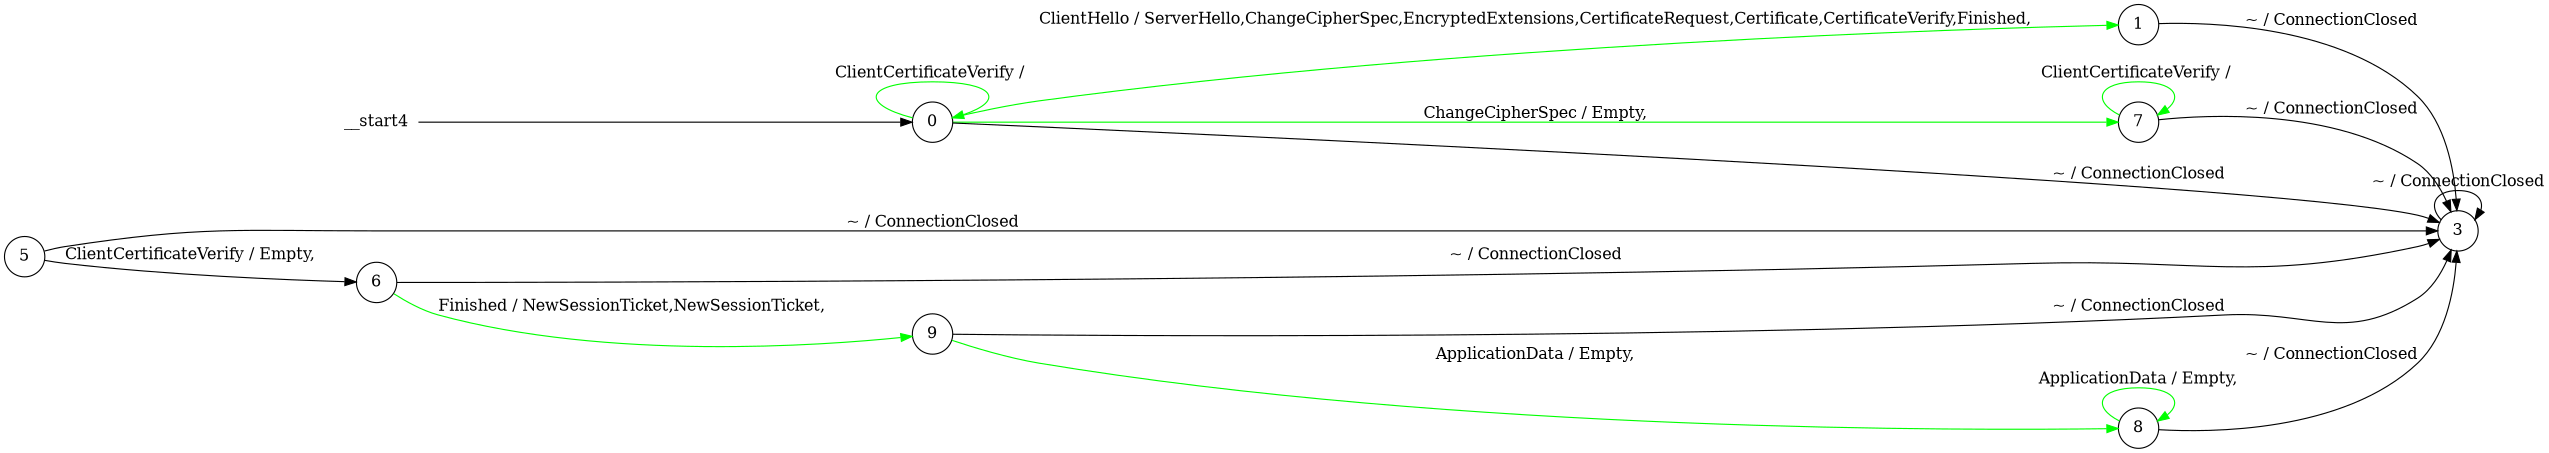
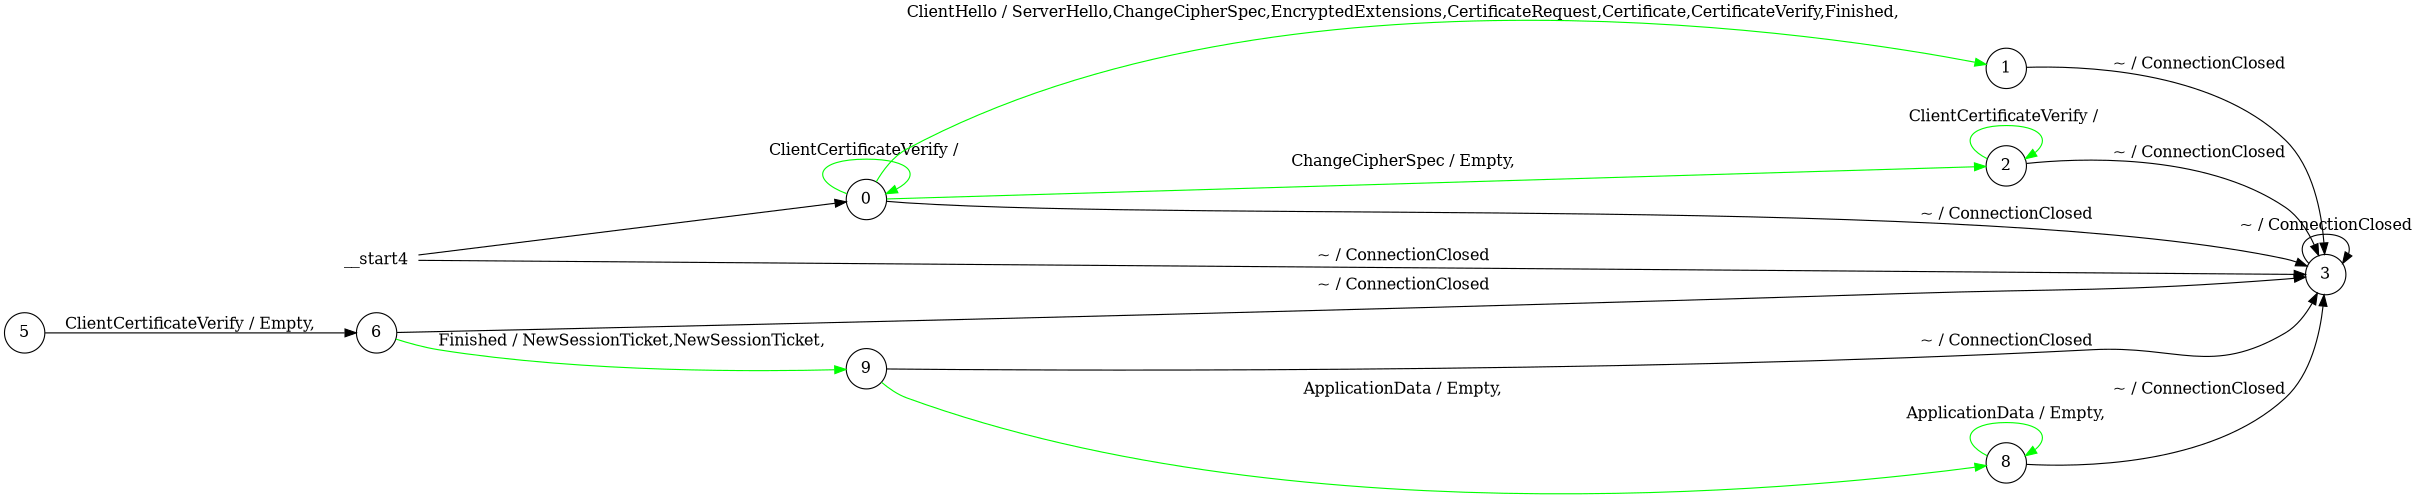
  digraph {
    rankdir=LR
    node [shape=circle]
    edge [color=black]
    n1 [label=__start4 shape=none]
    n2 [label=0]
    n3 [label=1]
-   n4 [label=7]
+   n4 [label=2]
    n5 [label=3]
    n6 [label=5]
    n7 [label=6]
    n8 [label=9]
    n9 [label=8]
    n1 -> n2 [color=""]
    n2 -> n2 [color=green label="ClientCertificateVerify / "]
    n2 -> n3 [color=green label="ClientHello / ServerHello,ChangeCipherSpec,EncryptedExtensions,CertificateRequest,Certificate,CertificateVerify,Finished,"]
    n2 -> n4 [color=green label="ChangeCipherSpec / Empty,"]
    n2 -> n5 [label="~ / ConnectionClosed"]
    n3 -> n5 [label="~ / ConnectionClosed"]
    n4 -> n4 [color=green label="ClientCertificateVerify / "]
    n4 -> n5 [label="~ / ConnectionClosed"]
    n5 -> n5 [label="~ / ConnectionClosed"]
-   n6 -> n5 [label="~ / ConnectionClosed"]
+   n1 -> n5 [label="~ / ConnectionClosed"]
    n6 -> n7 [label="ClientCertificateVerify / Empty,"]
    n7 -> n5 [label="~ / ConnectionClosed"]
    n7 -> n8 [color=green label="Finished / NewSessionTicket,NewSessionTicket,"]
    n8 -> n5 [label="~ / ConnectionClosed"]
    n8 -> n9 [color=green label="ApplicationData / Empty,"]
    n9 -> n5 [label="~ / ConnectionClosed"]
    n9 -> n9 [color=green label="ApplicationData / Empty,"]
  }
